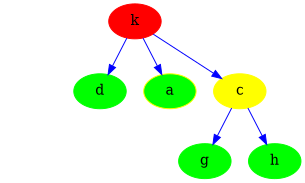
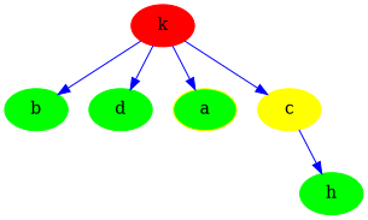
  digraph {
    node [color=green style=filled]
    edge [color=blue]
    n1 [color=red label=k]
+   b
    d
    a [color=yellow fillcolor=green]
    c [color=yellow]
-   g
    h
+   n1 -> b
    n1 -> d
    n1 -> a
    n1 -> c
-   c -> g
    c -> h
  }
